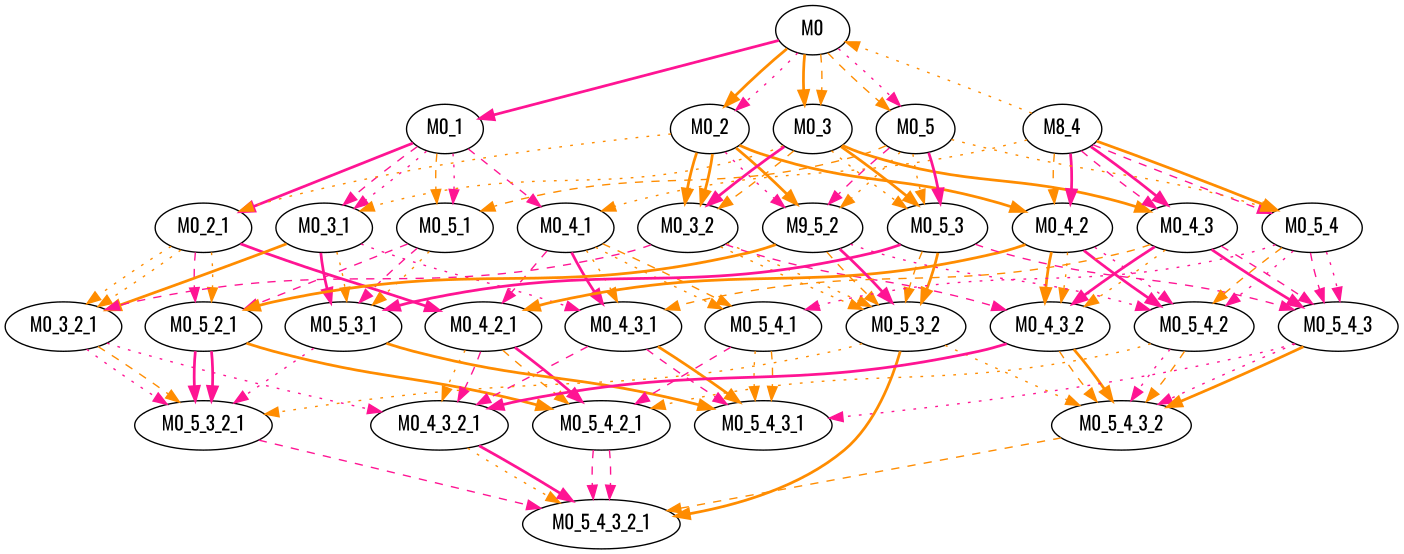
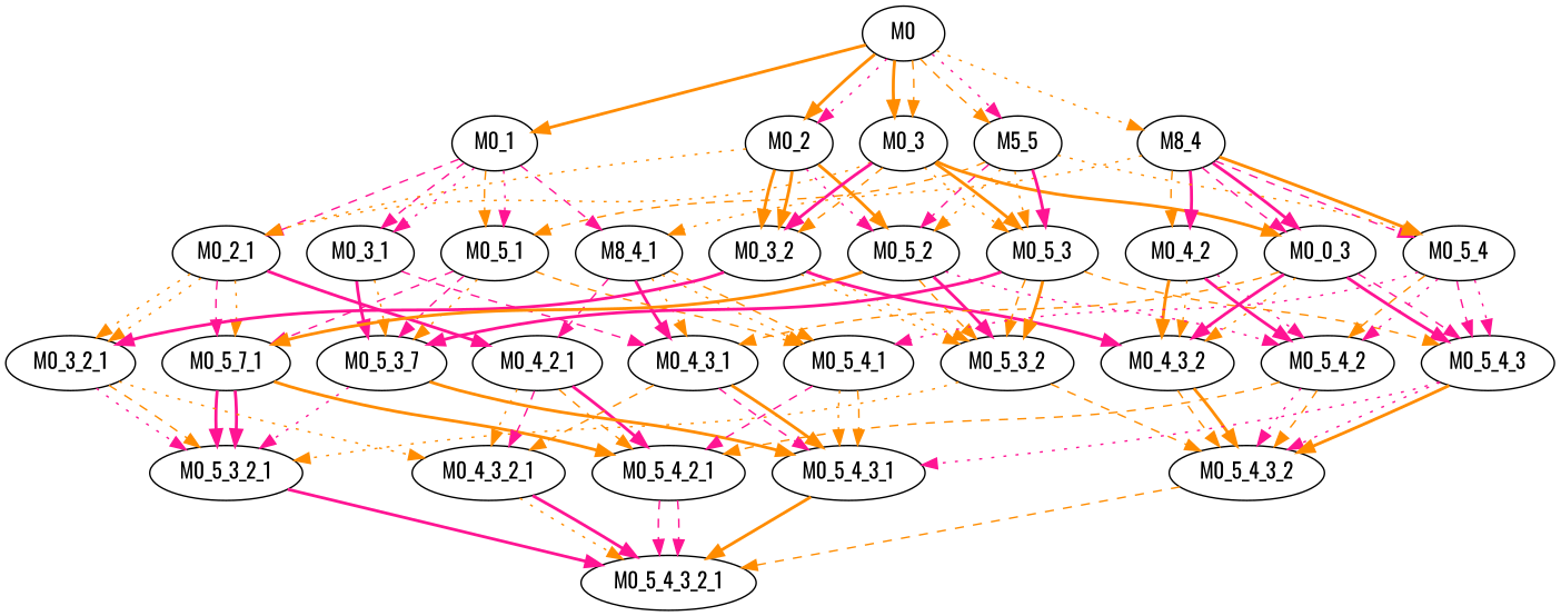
  digraph {
    fontname=Oswald
    node [fontname=Oswald]
    edge [color=darkorange fontname=Oswald style=dotted]
    M0
    M0_1
    M0_2
    M0_3
    n5 [label=M8_4]
-   M0_5
+   M0_5 [label=M5_5]
    M0_2_1
    M0_3_1
-   M0_4_1
+   M0_4_1 [label=M8_4_1]
    M0_5_1
    M0_3_2
    M0_4_2
-   M0_5_2 [label=M9_5_2]
-   M0_4_3
+   M0_5_2
+   M0_4_3 [label=M0_0_3]
    M0_5_3
    M0_5_4
-   M0_5_2_1
+   M0_5_2_1 [label=M0_5_7_1]
    M0_4_2_1
    M0_3_2_1
-   M0_5_3_1
+   M0_5_3_1 [label=M0_5_3_7]
    M0_4_3_1
    M0_5_4_1
    M0_5_3_2
    M0_4_3_2
    M0_5_4_2
    M0_5_4_3
    M0_5_4_2_1
    M0_5_3_2_1
    M0_4_3_2_1
    M0_5_4_3_1
    M0_5_4_3_2
    M0_5_4_3_2_1
-   M0 -> M0_1 [color=deeppink style=bold]
+   M0 -> M0_1 [style=bold]
    M0 -> M0_2 [style=bold]
    M0 -> M0_2 [color=deeppink]
    M0 -> M0_3 [style=bold]
    M0 -> M0_3 [style=dashed]
-   n5 -> M0
+   M0 -> n5
    M0 -> M0_5 [style=dashed]
    M0 -> M0_5 [color=deeppink]
-   M0_1 -> M0_2_1 [color=deeppink style=bold]
+   M0_1 -> M0_2_1 [color=deeppink style=dashed]
    M0_1 -> M0_3_1 [color=deeppink style=dashed]
    M0_1 -> M0_3_1 [color=deeppink]
    M0_1 -> M0_4_1 [color=deeppink style=dashed]
    M0_1 -> M0_5_1 [style=dashed]
    M0_1 -> M0_5_1 [color=deeppink]
    M0_2 -> M0_2_1
    M0_2 -> M0_3_2 [style=bold]
    M0_2 -> M0_3_2 [style=bold]
-   M0_2 -> M0_4_2 [style=bold]
    M0_2 -> M0_5_2 [color=deeppink]
    M0_2 -> M0_5_2 [style=bold]
-   M0_3 -> M0_3_1
+   M0_3 -> M0_2_1
    M0_3 -> M0_3_2 [color=deeppink style=bold]
    M0_3 -> M0_3_2 [style=dashed]
    M0_3 -> M0_4_3 [style=bold]
    M0_3 -> M0_5_3
    M0_3 -> M0_5_3 [style=bold]
    n5 -> M0_4_1
    n5 -> M0_4_2 [style=dashed]
    n5 -> M0_4_2 [color=deeppink style=bold]
    n5 -> M0_4_3 [color=deeppink style=dashed]
    n5 -> M0_4_3 [color=deeppink style=bold]
    n5 -> M0_5_4 [color=deeppink style=dashed]
    n5 -> M0_5_4 [style=bold]
    M0_5 -> M0_5_1 [style=dashed]
    M0_5 -> M0_5_2 [color=deeppink style=dashed]
    M0_5 -> M0_5_2
    M0_5 -> M0_5_3
    M0_5 -> M0_5_3 [color=deeppink style=bold]
    M0_5 -> M0_5_4
    M0_2_1 -> M0_5_2_1 [color=deeppink style=dashed]
    M0_2_1 -> M0_5_2_1
    M0_2_1 -> M0_4_2_1 [color=deeppink style=bold]
    M0_2_1 -> M0_3_2_1
    M0_2_1 -> M0_3_2_1
-   M0_3_1 -> M0_3_2_1 [style=bold]
    M0_3_1 -> M0_5_3_1 [color=deeppink style=bold]
    M0_3_1 -> M0_5_3_1
-   M0_3_1 -> M0_4_3_1 [color=deeppink]
+   M0_3_1 -> M0_4_3_1 [color=deeppink style=dashed]
    M0_4_1 -> M0_4_2_1 [color=deeppink style=dashed]
    M0_4_1 -> M0_4_3_1 [color=deeppink style=bold]
    M0_4_1 -> M0_4_3_1
    M0_4_1 -> M0_5_4_1
    M0_4_1 -> M0_5_4_1 [style=dashed]
    M0_5_1 -> M0_5_2_1 [color=deeppink style=dashed]
    M0_5_1 -> M0_5_3_1 [color=deeppink style=dashed]
    M0_5_1 -> M0_5_3_1
-   M0_3_2 -> M0_3_2_1 [color=deeppink style=dashed]
+   M0_5_1 -> M0_5_4_1 [style=dashed]
+   M0_3_2 -> M0_3_2_1 [color=deeppink style=bold]
    M0_3_2 -> M0_5_3_2
    M0_3_2 -> M0_5_3_2
-   M0_3_2 -> M0_4_3_2 [color=deeppink style=dashed]
-   M0_4_2 -> M0_4_2_1 [style=bold]
+   M0_3_2 -> M0_4_3_2 [color=deeppink style=bold]
    M0_4_2 -> M0_4_3_2 [style=bold]
    M0_4_2 -> M0_4_3_2
    M0_4_2 -> M0_5_4_2 [color=deeppink style=bold]
    M0_4_2 -> M0_5_4_2 [color=deeppink]
    M0_5_2 -> M0_5_2_1 [style=bold]
    M0_5_2 -> M0_5_3_2 [style=dashed]
    M0_5_2 -> M0_5_3_2 [color=deeppink style=bold]
    M0_5_2 -> M0_5_4_2 [color=deeppink]
    M0_4_3 -> M0_4_3_1 [style=dashed]
    M0_4_3 -> M0_4_3_2 [color=deeppink style=bold]
    M0_4_3 -> M0_4_3_2
    M0_4_3 -> M0_5_4_3 [color=deeppink style=bold]
    M0_4_3 -> M0_5_4_3 [color=deeppink style=dashed]
    M0_5_3 -> M0_5_3_1 [color=deeppink style=bold]
    M0_5_3 -> M0_5_3_2 [style=dashed]
    M0_5_3 -> M0_5_3_2 [style=bold]
-   M0_5_3 -> M0_5_4_3 [color=deeppink style=dashed]
+   M0_5_3 -> M0_5_4_3 [style=dashed]
    M0_5_4 -> M0_5_4_1 [color=deeppink]
    M0_5_4 -> M0_5_4_2 [style=dashed]
    M0_5_4 -> M0_5_4_2 [color=deeppink]
    M0_5_4 -> M0_5_4_3 [color=deeppink style=dashed]
    M0_5_4 -> M0_5_4_3 [color=deeppink]
    M0_5_2_1 -> M0_5_4_2_1 [style=bold]
    M0_5_2_1 -> M0_5_3_2_1 [color=deeppink style=bold]
    M0_5_2_1 -> M0_5_3_2_1 [color=deeppink style=bold]
    M0_4_2_1 -> M0_5_4_2_1 [style=dashed]
    M0_4_2_1 -> M0_5_4_2_1 [color=deeppink style=bold]
    M0_4_2_1 -> M0_4_3_2_1
    M0_4_2_1 -> M0_4_3_2_1 [color=deeppink style=dashed]
    M0_3_2_1 -> M0_5_3_2_1 [color=deeppink]
    M0_3_2_1 -> M0_5_3_2_1 [style=dashed]
-   M0_3_2_1 -> M0_4_3_2_1 [color=deeppink]
+   M0_3_2_1 -> M0_4_3_2_1
    M0_5_3_1 -> M0_5_3_2_1 [color=deeppink]
    M0_5_3_1 -> M0_5_4_3_1 [style=bold]
-   M0_4_3_1 -> M0_4_3_2_1 [color=deeppink style=dashed]
+   M0_4_3_1 -> M0_4_3_2_1 [style=dashed]
    M0_4_3_1 -> M0_5_4_3_1 [color=deeppink style=dashed]
    M0_4_3_1 -> M0_5_4_3_1 [style=bold]
    M0_5_4_1 -> M0_5_4_2_1 [color=deeppink style=dashed]
    M0_5_4_1 -> M0_5_4_3_1
    M0_5_4_1 -> M0_5_4_3_1 [style=dashed]
    M0_5_3_2 -> M0_5_3_2_1
-   M0_5_3_2 -> M0_5_4_3_2
-   M0_4_3_2 -> M0_4_3_2_1 [color=deeppink style=bold]
+   M0_5_3_2 -> M0_5_4_3_2 [style=dashed]
    M0_4_3_2 -> M0_5_4_3_2 [style=dashed]
    M0_4_3_2 -> M0_5_4_3_2 [style=bold]
-   M0_5_4_2 -> M0_5_4_2_1
+   M0_5_4_2 -> M0_5_4_2_1 [style=dashed]
    M0_5_4_2 -> M0_5_4_3_2 [color=deeppink]
    M0_5_4_2 -> M0_5_4_3_2 [style=dashed]
    M0_5_4_3 -> M0_5_4_3_1 [color=deeppink]
    M0_5_4_3 -> M0_5_4_3_2 [color=deeppink]
    M0_5_4_3 -> M0_5_4_3_2 [style=bold]
    M0_5_4_2_1 -> M0_5_4_3_2_1 [color=deeppink style=dashed]
    M0_5_4_2_1 -> M0_5_4_3_2_1 [color=deeppink style=dashed]
-   M0_5_3_2_1 -> M0_5_4_3_2_1 [color=deeppink style=dashed]
+   M0_5_3_2_1 -> M0_5_4_3_2_1 [color=deeppink style=bold]
    M0_4_3_2_1 -> M0_5_4_3_2_1
    M0_4_3_2_1 -> M0_5_4_3_2_1 [color=deeppink style=bold]
-   M0_5_3_2 -> M0_5_4_3_2_1 [style=bold]
+   M0_5_4_3_1 -> M0_5_4_3_2_1 [style=bold]
    M0_5_4_3_2 -> M0_5_4_3_2_1 [style=dashed]
  }
